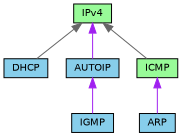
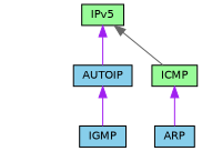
  digraph {
    rankdir=TB
    node [color=black fillcolor=skyblue fontname=Helvetica fontsize=10 shape=box style=filled]
    edge [color=purple dir=back fontname=Helvetica fontsize=10 labelfontname=Helvetica labelfontsize=10 shape=plaintext style=solid]
-   n1 [fillcolor=palegreen fontcolor=black height=0.2 label=IPv4 width=0.4]
-   n2 [height=0.2 label=DHCP width=0.4]
+   n1 [fillcolor=palegreen fontcolor=black height=0.2 label=IPv5 width=0.4]
    n3 [height=0.2 label=AUTOIP width=0.4]
    n4 [fillcolor=palegreen height=0.2 label=ICMP width=0.4]
    n5 [height=0.2 label=IGMP width=0.4]
    n6 [height=0.2 label=ARP width=0.4]
-   n1 -> n2 [color=gray40]
    n1 -> n3
    n1 -> n4 [color=gray40]
    n3 -> n5
    n4 -> n6
  }
